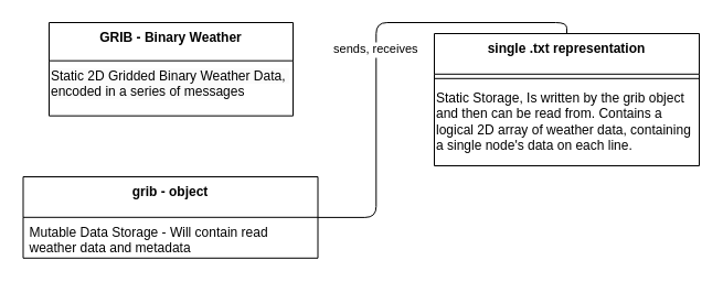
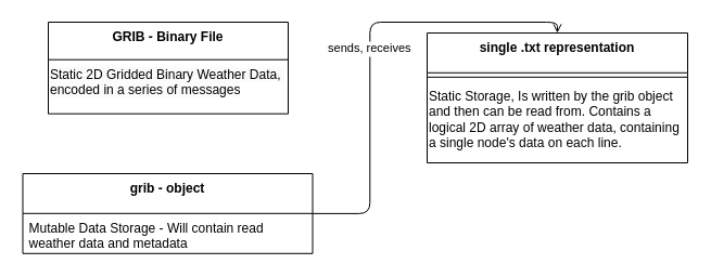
  <mxCell id="0" />
  <mxCell id="1" parent="0" />
- <mxCell id="2" value="GRIB - Binary Weather" style="swimlane;fontStyle=1;align=center;verticalAlign=top;childLayout=stackLayout;horizontal=1;startSize=34.667;horizontalStack=0;resizeParent=1;resizeParentMax=0;resizeLast=0;collapsible=0;marginBottom=0;" parent="1" vertex="1"><mxGeometry x="44" y="20" width="221" height="84.667" as="geometry" /></mxCell>
+ <mxCell id="2" value="GRIB - Binary File" style="swimlane;fontStyle=1;align=center;verticalAlign=top;childLayout=stackLayout;horizontal=1;startSize=34.667;horizontalStack=0;resizeParent=1;resizeParentMax=0;resizeLast=0;collapsible=0;marginBottom=0;" parent="1" vertex="1"><mxGeometry x="44" y="20" width="221" height="84.667" as="geometry" /></mxCell>
  <mxCell id="3" value="&lt;span style=&quot;color: rgb(0, 0, 0); font-family: Helvetica; font-size: 12px; font-style: normal; font-variant-ligatures: normal; font-variant-caps: normal; font-weight: 400; letter-spacing: normal; orphans: 2; text-align: left; text-indent: 0px; text-transform: none; widows: 2; word-spacing: 0px; -webkit-text-stroke-width: 0px; white-space: nowrap; background-color: rgb(251, 251, 251); text-decoration-thickness: initial; text-decoration-style: initial; text-decoration-color: initial; float: none; display: inline !important;&quot;&gt;Static 2D Gridded Binary Weather Data,&amp;nbsp;&lt;/span&gt;&lt;br style=&quot;forced-color-adjust: none; padding: 0px; margin: 0px; color: rgb(0, 0, 0); font-family: Helvetica; font-size: 12px; font-style: normal; font-variant-ligatures: normal; font-variant-caps: normal; font-weight: 400; letter-spacing: normal; orphans: 2; text-align: left; text-indent: 0px; text-transform: none; widows: 2; word-spacing: 0px; -webkit-text-stroke-width: 0px; white-space: nowrap; background-color: rgb(251, 251, 251); text-decoration-thickness: initial; text-decoration-style: initial; text-decoration-color: initial;&quot;&gt;&lt;span style=&quot;color: rgb(0, 0, 0); font-family: Helvetica; font-size: 12px; font-style: normal; font-variant-ligatures: normal; font-variant-caps: normal; font-weight: 400; letter-spacing: normal; orphans: 2; text-align: left; text-indent: 0px; text-transform: none; widows: 2; word-spacing: 0px; -webkit-text-stroke-width: 0px; white-space: nowrap; background-color: rgb(251, 251, 251); text-decoration-thickness: initial; text-decoration-style: initial; text-decoration-color: initial; float: none; display: inline !important;&quot;&gt;encoded in a series of messages&lt;/span&gt;" style="text;whiteSpace=wrap;html=1;" vertex="1" parent="2"><mxGeometry y="34.667" width="221" height="50" as="geometry" /></mxCell>
  <mxCell id="4" value="grib - object" style="swimlane;fontStyle=1;align=center;verticalAlign=top;childLayout=stackLayout;horizontal=1;startSize=36.8;horizontalStack=0;resizeParent=1;resizeParentMax=0;resizeLast=0;collapsible=0;marginBottom=0;" parent="1" vertex="1"><mxGeometry x="20.5" y="160" width="267" height="73.8" as="geometry" /></mxCell>
  <mxCell id="5" value="Mutable Data Storage - Will contain read &#10;weather data and metadata" style="text;strokeColor=none;fillColor=none;align=left;verticalAlign=top;spacingLeft=4;spacingRight=4;overflow=hidden;rotatable=0;points=[[0,0.5],[1,0.5]];portConstraint=eastwest;" parent="4" vertex="1"><mxGeometry y="36.8" width="267" height="37" as="geometry" /></mxCell>
  <mxCell id="6" value="single .txt representation" style="swimlane;fontStyle=1;align=center;verticalAlign=top;childLayout=stackLayout;horizontal=1;startSize=36.8;horizontalStack=0;resizeParent=1;resizeParentMax=0;resizeLast=0;collapsible=0;marginBottom=0;" parent="1" vertex="1"><mxGeometry x="393" y="30" width="240" height="120" as="geometry" /></mxCell>
  <mxCell id="7" style="line;strokeWidth=1;fillColor=none;align=left;verticalAlign=middle;spacingTop=-1;spacingLeft=3;spacingRight=3;rotatable=0;labelPosition=right;points=[];portConstraint=eastwest;strokeColor=inherit;" parent="6" vertex="1"><mxGeometry y="36.8" width="240" height="8" as="geometry" /></mxCell>
  <mxCell id="8" value="&lt;span style=&quot;text-wrap-mode: nowrap;&quot;&gt;Static Storage, Is written by the grib object&lt;/span&gt;&lt;div&gt;&lt;span style=&quot;text-wrap-mode: nowrap;&quot;&gt;and then can be read from. Contains a&lt;/span&gt;&lt;/div&gt;&lt;div&gt;&lt;span style=&quot;text-wrap-mode: nowrap;&quot;&gt;logical 2D array of weather data, containing&lt;/span&gt;&lt;/div&gt;&lt;div&gt;&lt;span style=&quot;text-wrap-mode: nowrap;&quot;&gt;a single node's data on each line.&lt;/span&gt;&lt;/div&gt;" style="text;whiteSpace=wrap;html=1;" vertex="1" parent="6"><mxGeometry y="44.8" width="240" height="75.2" as="geometry" /></mxCell>
- <mxCell id="9" value="sends, receives" style="startArrow=none;endArrow=none;exitX=1;exitY=0.5;entryX=0.5;entryY=0;exitDx=0;exitDy=0;edgeStyle=orthogonalEdgeStyle;" parent="1" source="4" target="6" edge="1"><mxGeometry relative="1" as="geometry" /></mxCell>
+ <mxCell id="9" value="sends, receives" style="startArrow=none;endArrow=open;exitX=1;exitY=0.5;entryX=0.5;entryY=0;exitDx=0;exitDy=0;edgeStyle=orthogonalEdgeStyle;" parent="1" source="4" target="6" edge="1"><mxGeometry relative="1" as="geometry" /></mxCell>
